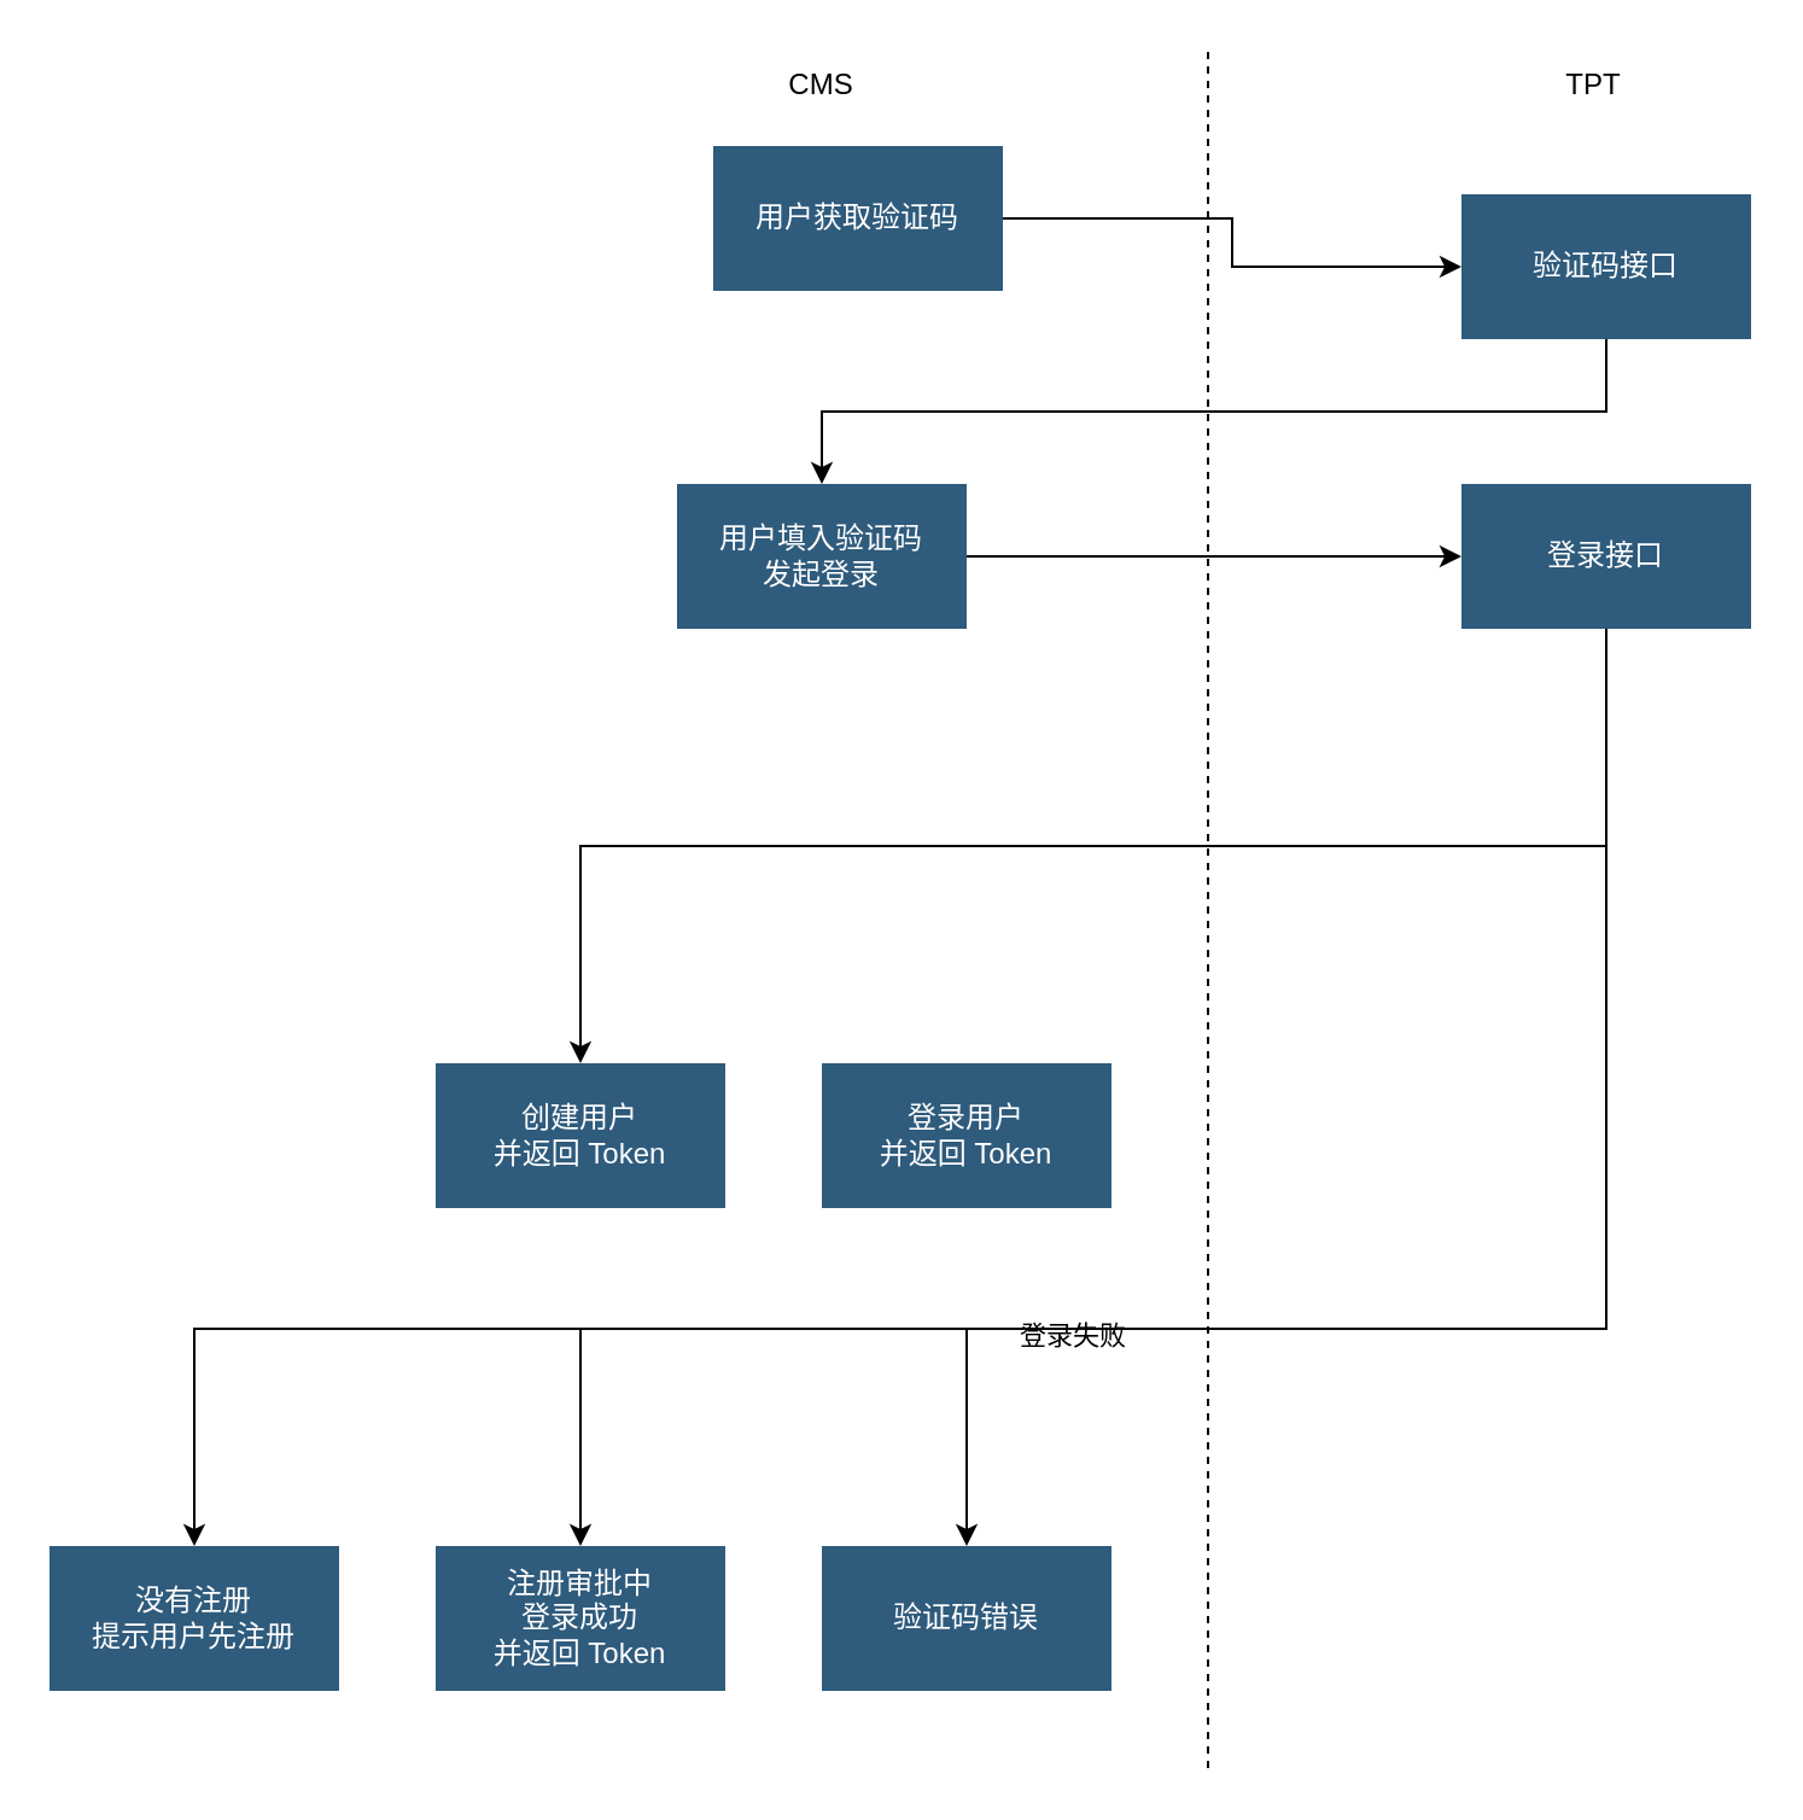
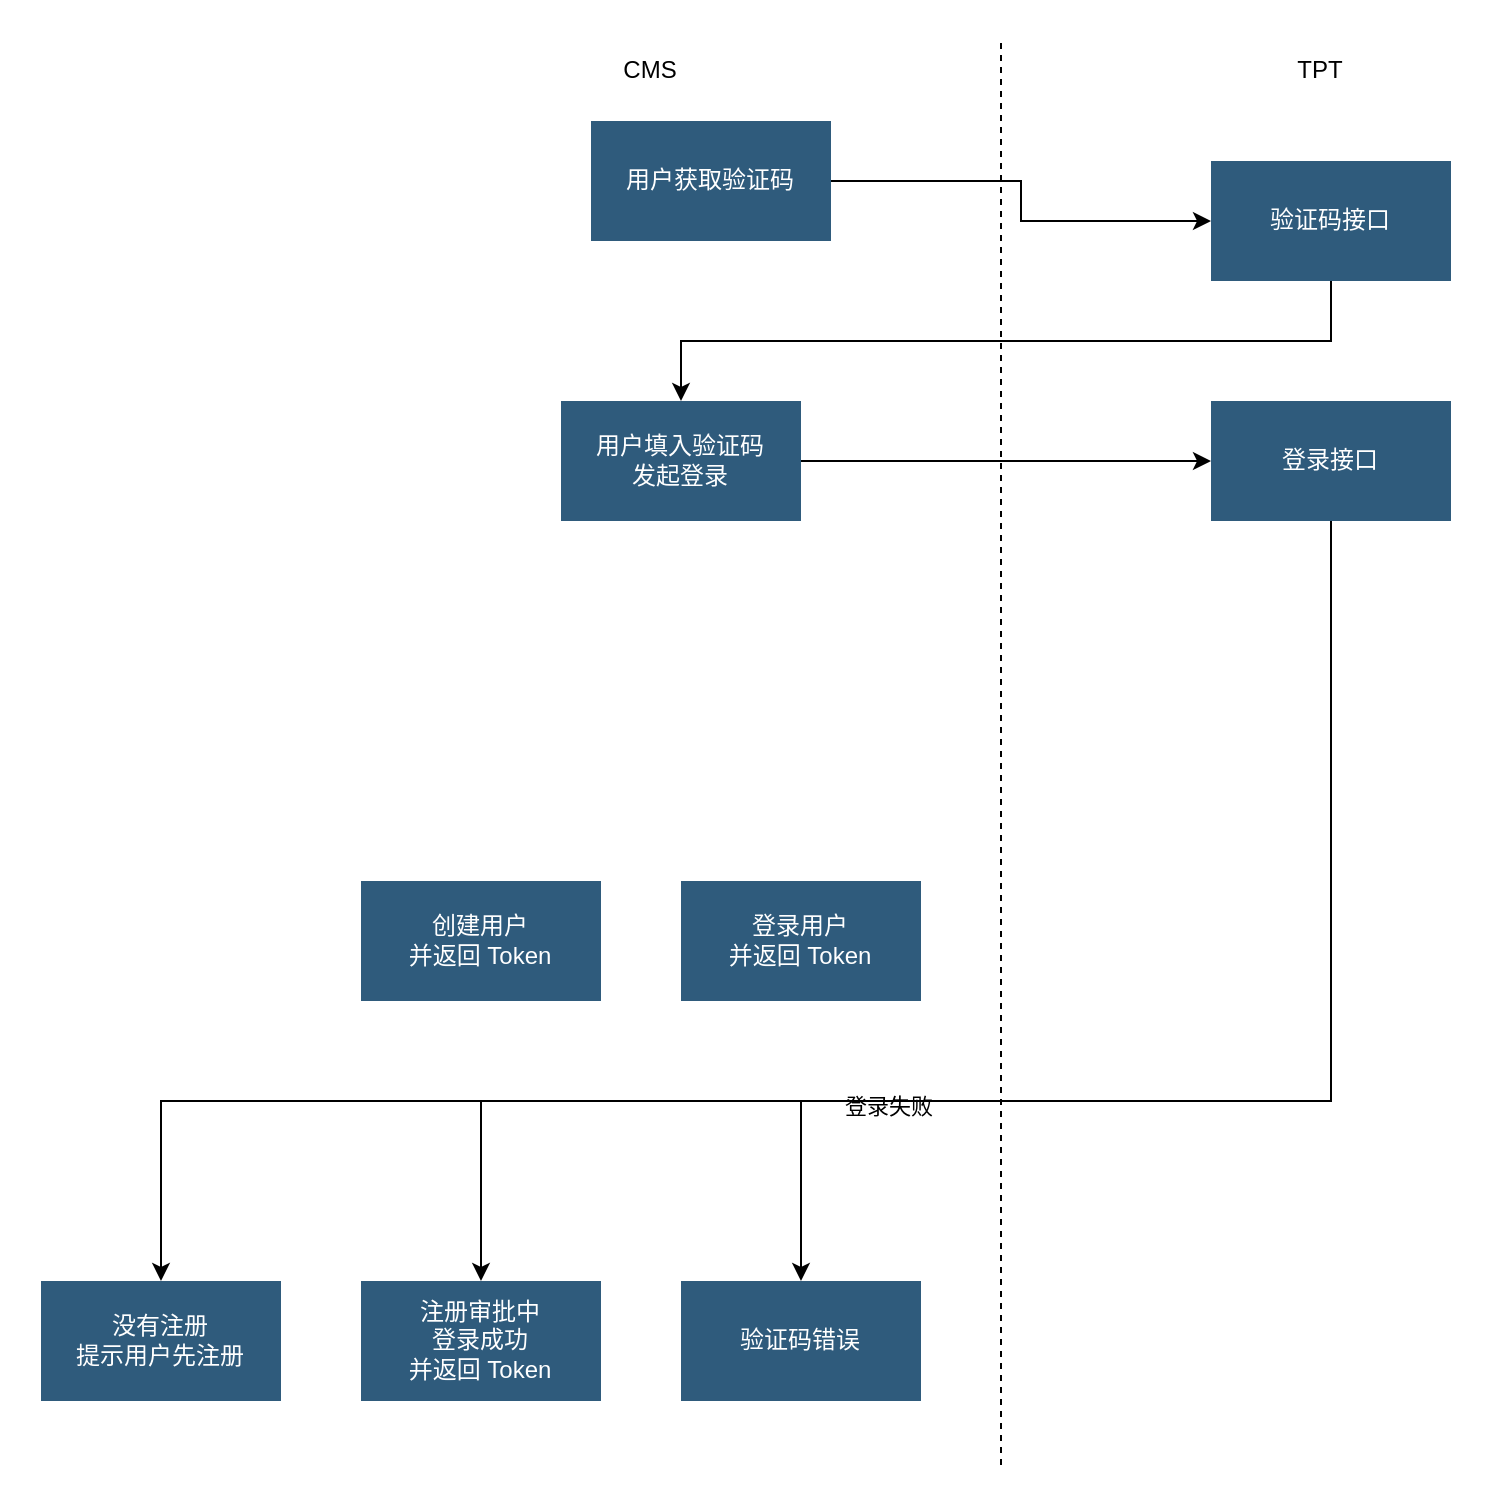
  <mxCell id="0" />
  <mxCell id="1" parent="0" />
  <mxCell id="2" style="edgeStyle=orthogonalEdgeStyle;rounded=0;orthogonalLoop=1;jettySize=auto;html=1;exitX=1;exitY=0.5;exitDx=0;exitDy=0;" edge="1" parent="1" source="3" target="8"><mxGeometry relative="1" as="geometry" /></mxCell>
  <mxCell id="3" value="用户获取验证码" style="whiteSpace=wrap;shadow=0;fontColor=#FFFFFF;fontFamily=Helvetica;fontStyle=0;html=1;fontSize=12;plain-purple;strokeColor=none;fillColor=#2f5b7c;gradientColor=none;spacing=6;verticalAlign=middle;" vertex="1" parent="1"><mxGeometry x="295" y="60" width="120" height="60" as="geometry" /></mxCell>
  <mxCell id="4" value="" style="endArrow=none;dashed=1;html=1;rounded=0;" edge="1" parent="1"><mxGeometry width="50" height="50" relative="1" as="geometry"><mxPoint x="500" y="732" as="sourcePoint" /><mxPoint x="500" y="20" as="targetPoint" /></mxGeometry></mxCell>
- <mxCell id="5" value="CMS" style="text;html=1;align=center;verticalAlign=middle;whiteSpace=wrap;rounded=0;" vertex="1" parent="1"><mxGeometry x="310" y="20" width="60" height="30" as="geometry" /></mxCell>
+ <mxCell id="5" value="CMS" style="text;html=1;align=center;verticalAlign=middle;whiteSpace=wrap;rounded=0;" vertex="1" parent="1"><mxGeometry x="295" y="20" width="60" height="30" as="geometry" /></mxCell>
  <mxCell id="6" value="TPT" style="text;html=1;align=center;verticalAlign=middle;whiteSpace=wrap;rounded=0;" vertex="1" parent="1"><mxGeometry x="630" y="20" width="60" height="30" as="geometry" /></mxCell>
  <mxCell id="7" style="edgeStyle=orthogonalEdgeStyle;rounded=0;orthogonalLoop=1;jettySize=auto;html=1;exitX=0.5;exitY=1;exitDx=0;exitDy=0;entryX=0.5;entryY=0;entryDx=0;entryDy=0;" edge="1" parent="1" source="8" target="10"><mxGeometry relative="1" as="geometry" /></mxCell>
  <mxCell id="8" value="验证码接口" style="whiteSpace=wrap;shadow=0;fontColor=#FFFFFF;fontFamily=Helvetica;fontStyle=0;html=1;fontSize=12;plain-purple;strokeColor=none;fillColor=#2f5b7c;gradientColor=none;spacing=6;verticalAlign=middle;" vertex="1" parent="1"><mxGeometry x="605" y="80" width="120" height="60" as="geometry" /></mxCell>
  <mxCell id="9" style="edgeStyle=orthogonalEdgeStyle;rounded=0;orthogonalLoop=1;jettySize=auto;html=1;exitX=1;exitY=0.5;exitDx=0;exitDy=0;entryX=0;entryY=0.5;entryDx=0;entryDy=0;" edge="1" parent="1" source="10" target="16"><mxGeometry relative="1" as="geometry" /></mxCell>
  <mxCell id="10" value="用户填入验证码&lt;div&gt;发起登录&lt;/div&gt;" style="whiteSpace=wrap;shadow=0;fontColor=#FFFFFF;fontFamily=Helvetica;fontStyle=0;html=1;fontSize=12;plain-purple;strokeColor=none;fillColor=#2f5b7c;gradientColor=none;spacing=6;verticalAlign=middle;" vertex="1" parent="1"><mxGeometry x="280" y="200" width="120" height="60" as="geometry" /></mxCell>
- <mxCell id="11" style="edgeStyle=orthogonalEdgeStyle;rounded=0;orthogonalLoop=1;jettySize=auto;html=1;exitX=0.5;exitY=1;exitDx=0;exitDy=0;entryX=0.5;entryY=0;entryDx=0;entryDy=0;" edge="1" parent="1" source="16" target="17"><mxGeometry relative="1" as="geometry" /></mxCell>
  <mxCell id="12" style="edgeStyle=orthogonalEdgeStyle;rounded=0;orthogonalLoop=1;jettySize=auto;html=1;exitX=0.5;exitY=1;exitDx=0;exitDy=0;entryX=0.5;entryY=0;entryDx=0;entryDy=0;" edge="1" parent="1" source="16" target="19"><mxGeometry relative="1" as="geometry"><Array as="points"><mxPoint x="665" y="550" /><mxPoint x="240" y="550" /></Array></mxGeometry></mxCell>
  <mxCell id="13" style="edgeStyle=orthogonalEdgeStyle;rounded=0;orthogonalLoop=1;jettySize=auto;html=1;exitX=0.5;exitY=1;exitDx=0;exitDy=0;" edge="1" parent="1" source="16" target="20"><mxGeometry relative="1" as="geometry"><Array as="points"><mxPoint x="665" y="550" /><mxPoint x="400" y="550" /></Array></mxGeometry></mxCell>
  <mxCell id="14" value="登录失败" style="edgeLabel;html=1;align=center;verticalAlign=middle;resizable=0;points=[];" vertex="1" connectable="0" parent="13"><mxGeometry x="0.588" y="2" relative="1" as="geometry"><mxPoint as="offset" /></mxGeometry></mxCell>
  <mxCell id="15" style="edgeStyle=orthogonalEdgeStyle;rounded=0;orthogonalLoop=1;jettySize=auto;html=1;exitX=0.5;exitY=1;exitDx=0;exitDy=0;entryX=0.5;entryY=0;entryDx=0;entryDy=0;" edge="1" parent="1" source="16" target="21"><mxGeometry relative="1" as="geometry"><Array as="points"><mxPoint x="665" y="550" /><mxPoint x="80" y="550" /></Array></mxGeometry></mxCell>
  <mxCell id="16" value="登录接口" style="whiteSpace=wrap;shadow=0;fontColor=#FFFFFF;fontFamily=Helvetica;fontStyle=0;html=1;fontSize=12;plain-purple;strokeColor=none;fillColor=#2f5b7c;gradientColor=none;spacing=6;verticalAlign=middle;" vertex="1" parent="1"><mxGeometry x="605" y="200" width="120" height="60" as="geometry" /></mxCell>
  <mxCell id="17" value="创建用户&lt;div&gt;并返回 Token&lt;/div&gt;" style="whiteSpace=wrap;shadow=0;fontColor=#FFFFFF;fontFamily=Helvetica;fontStyle=0;html=1;fontSize=12;plain-purple;strokeColor=none;fillColor=#2f5b7c;gradientColor=none;spacing=6;verticalAlign=middle;" vertex="1" parent="1"><mxGeometry x="180" y="440" width="120" height="60" as="geometry" /></mxCell>
  <mxCell id="18" value="登录用户&lt;div&gt;并返回 Token&lt;/div&gt;" style="whiteSpace=wrap;shadow=0;fontColor=#FFFFFF;fontFamily=Helvetica;fontStyle=0;html=1;fontSize=12;plain-purple;strokeColor=none;fillColor=#2f5b7c;gradientColor=none;spacing=6;verticalAlign=middle;" vertex="1" parent="1"><mxGeometry x="340" y="440" width="120" height="60" as="geometry" /></mxCell>
  <mxCell id="19" value="注册审批中&lt;div&gt;登录成功&lt;/div&gt;&lt;div&gt;并返回 Token&lt;/div&gt;" style="whiteSpace=wrap;shadow=0;fontColor=#FFFFFF;fontFamily=Helvetica;fontStyle=0;html=1;fontSize=12;plain-purple;strokeColor=none;fillColor=#2f5b7c;gradientColor=none;spacing=6;verticalAlign=middle;" vertex="1" parent="1"><mxGeometry x="180" y="640" width="120" height="60" as="geometry" /></mxCell>
  <mxCell id="20" value="验证码错误" style="whiteSpace=wrap;shadow=0;fontColor=#FFFFFF;fontFamily=Helvetica;fontStyle=0;html=1;fontSize=12;plain-purple;strokeColor=none;fillColor=#2f5b7c;gradientColor=none;spacing=6;verticalAlign=middle;" vertex="1" parent="1"><mxGeometry x="340" y="640" width="120" height="60" as="geometry" /></mxCell>
  <mxCell id="21" value="没有注册&lt;div&gt;提示用户先注册&lt;/div&gt;" style="whiteSpace=wrap;shadow=0;fontColor=#FFFFFF;fontFamily=Helvetica;fontStyle=0;html=1;fontSize=12;plain-purple;strokeColor=none;fillColor=#2f5b7c;gradientColor=none;spacing=6;verticalAlign=middle;" vertex="1" parent="1"><mxGeometry y="640" width="120" height="60" as="geometry" x="20" /></mxCell>
